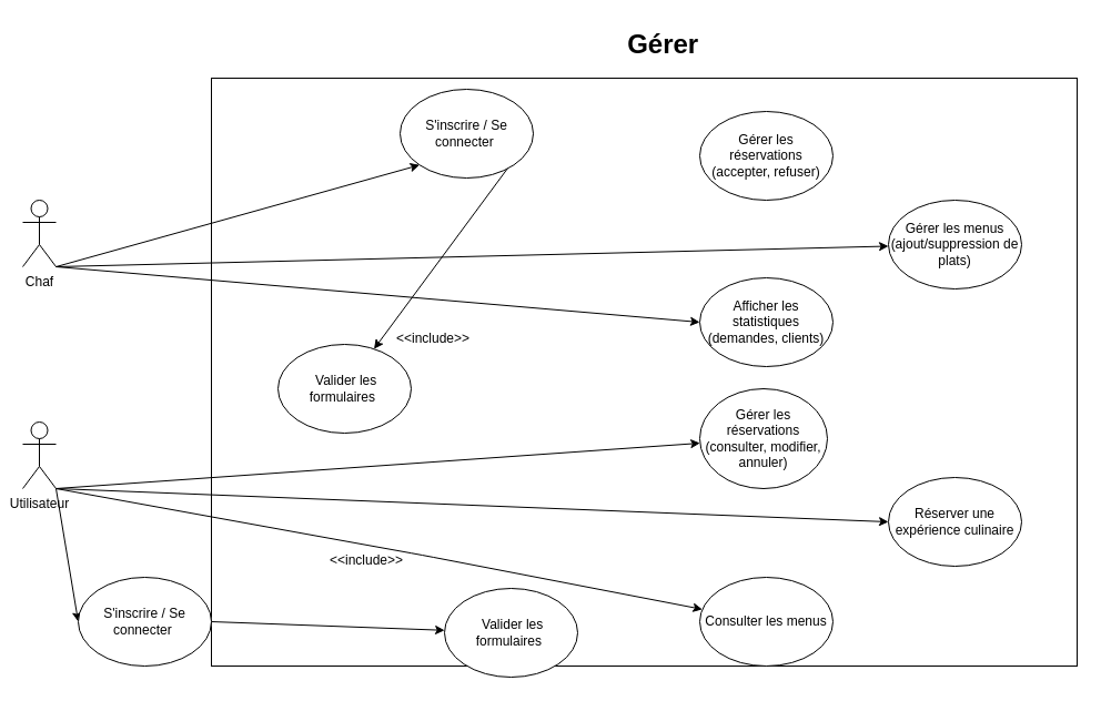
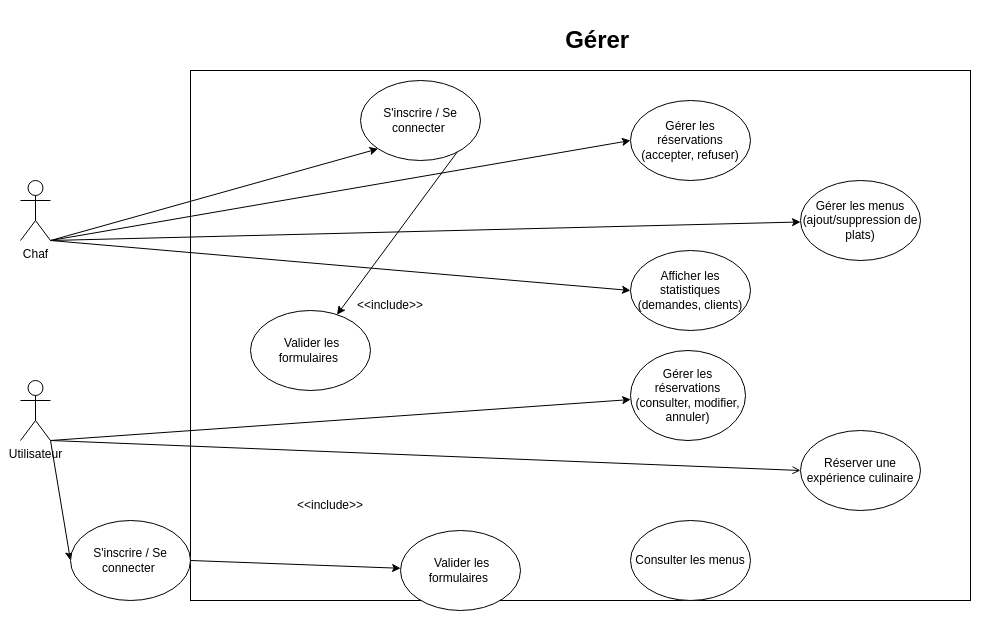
  <mxCell id="0" />
  <mxCell id="1" parent="0" />
  <mxCell id="2" value="Chaf" style="shape=umlActor;verticalLabelPosition=bottom;verticalAlign=top;html=1;outlineConnect=0;" vertex="1" parent="1"><mxGeometry x="20" y="180" width="30" height="60" as="geometry" /></mxCell>
  <mxCell id="3" style="edgeStyle=none;html=1;exitX=1;exitY=1;exitDx=0;exitDy=0;exitPerimeter=0;entryX=0;entryY=0.5;entryDx=0;entryDy=0;" edge="1" parent="1" source="4" target="22"><mxGeometry relative="1" as="geometry" /></mxCell>
  <mxCell id="4" value="&amp;nbsp;Utilisateur&amp;nbsp;" style="shape=umlActor;verticalLabelPosition=bottom;verticalAlign=top;html=1;outlineConnect=0;" vertex="1" parent="1"><mxGeometry x="20" y="380" width="30" height="60" as="geometry" /></mxCell>
  <mxCell id="5" value="" style="rounded=0;whiteSpace=wrap;html=1;" vertex="1" parent="1"><mxGeometry y="70" width="780" height="530" as="geometry" x="190" /></mxCell>
  <mxCell id="6" value="Gérer&amp;nbsp;" style="text;strokeColor=none;fillColor=none;html=1;fontSize=24;fontStyle=1;verticalAlign=middle;align=center;" vertex="1" parent="1"><mxGeometry x="550" y="20" width="100" height="40" as="geometry" /></mxCell>
  <mxCell id="7" value="Gérer les réservations (accepter, refuser)" style="ellipse;whiteSpace=wrap;html=1;" vertex="1" parent="1"><mxGeometry x="630" y="100" width="120" height="80" as="geometry" /></mxCell>
  <mxCell id="8" value="Gérer les menus (ajout/suppression de plats)" style="ellipse;whiteSpace=wrap;html=1;" vertex="1" parent="1"><mxGeometry x="800" y="180" width="120" height="80" as="geometry" /></mxCell>
  <mxCell id="9" value="Afficher les statistiques (demandes, clients)" style="ellipse;whiteSpace=wrap;html=1;" vertex="1" parent="1"><mxGeometry x="630" y="250" width="120" height="80" as="geometry" /></mxCell>
  <mxCell id="10" value="Consulter les menus" style="ellipse;whiteSpace=wrap;html=1;" vertex="1" parent="1"><mxGeometry x="630" y="520" width="120" height="80" as="geometry" /></mxCell>
  <mxCell id="11" value="Réserver une expérience culinaire" style="ellipse;whiteSpace=wrap;html=1;" vertex="1" parent="1"><mxGeometry x="800" y="430" width="120" height="80" as="geometry" /></mxCell>
  <mxCell id="12" value="Gérer les réservations (consulter, modifier, annuler)" style="ellipse;whiteSpace=wrap;html=1;" vertex="1" parent="1"><mxGeometry x="630" y="350" width="115" height="90" as="geometry" /></mxCell>
+ <mxCell id="13" style="edgeStyle=none;html=1;exitX=1;exitY=1;exitDx=0;exitDy=0;entryX=0;entryY=0.5;entryDx=0;entryDy=0;exitPerimeter=0;" edge="1" parent="1" source="2" target="7"><mxGeometry relative="1" as="geometry" /></mxCell>
  <mxCell id="14" style="edgeStyle=none;html=1;exitX=1;exitY=1;exitDx=0;exitDy=0;exitPerimeter=0;" edge="1" parent="1" source="2" target="8"><mxGeometry relative="1" as="geometry" /></mxCell>
  <mxCell id="15" style="edgeStyle=none;html=1;exitX=1;exitY=1;exitDx=0;exitDy=0;entryX=0;entryY=0.5;entryDx=0;entryDy=0;exitPerimeter=0;" edge="1" parent="1" source="2" target="9"><mxGeometry relative="1" as="geometry" /></mxCell>
  <mxCell id="16" style="edgeStyle=none;html=1;exitX=1;exitY=1;exitDx=0;exitDy=0;entryX=0;entryY=1;entryDx=0;entryDy=0;exitPerimeter=0;" edge="1" parent="1" source="2" target="20"><mxGeometry relative="1" as="geometry" /></mxCell>
  <mxCell id="17" value="&amp;nbsp;Valider les formulaires&amp;nbsp;" style="ellipse;whiteSpace=wrap;html=1;" vertex="1" parent="1"><mxGeometry x="250" y="310" width="120" height="80" as="geometry" /></mxCell>
  <mxCell id="18" value="&amp;lt;&amp;lt;include&amp;gt;&amp;gt;" style="text;html=1;strokeColor=none;fillColor=none;align=center;verticalAlign=middle;whiteSpace=wrap;rounded=0;rotation=0;" vertex="1" parent="1"><mxGeometry x="360" y="290" width="60" height="30" as="geometry" /></mxCell>
  <mxCell id="19" style="edgeStyle=none;html=1;exitX=1;exitY=0.5;exitDx=0;exitDy=0;" edge="1" parent="1" source="20" target="17"><mxGeometry relative="1" as="geometry" /></mxCell>
  <mxCell id="20" value="S'inscrire / Se connecter&amp;nbsp;" style="ellipse;whiteSpace=wrap;html=1;" vertex="1" parent="1"><mxGeometry x="360" y="80" width="120" height="80" as="geometry" /></mxCell>
  <mxCell id="21" style="edgeStyle=none;html=1;exitX=1;exitY=0.5;exitDx=0;exitDy=0;" edge="1" parent="1" source="22" target="26"><mxGeometry relative="1" as="geometry" /></mxCell>
  <mxCell id="22" value="S'inscrire / Se connecter&amp;nbsp;" style="ellipse;whiteSpace=wrap;html=1;" vertex="1" parent="1"><mxGeometry x="70" y="520" width="120" height="80" as="geometry" /></mxCell>
  <mxCell id="23" style="edgeStyle=none;html=1;exitX=1;exitY=1;exitDx=0;exitDy=0;exitPerimeter=0;" edge="1" parent="1" source="4" target="12"><mxGeometry relative="1" as="geometry" /></mxCell>
- <mxCell id="24" style="edgeStyle=none;html=1;exitX=1;exitY=1;exitDx=0;exitDy=0;entryX=0;entryY=0.5;entryDx=0;entryDy=0;exitPerimeter=0;" edge="1" parent="1" source="4" target="11"><mxGeometry relative="1" as="geometry" /></mxCell>
- <mxCell id="25" style="edgeStyle=none;html=1;exitX=1;exitY=1;exitDx=0;exitDy=0;exitPerimeter=0;" edge="1" parent="1" source="4" target="10"><mxGeometry relative="1" as="geometry"><Array as="points"><mxPoint x="380" y="500" /></Array></mxGeometry></mxCell>
+ <mxCell id="24" style="edgeStyle=none;html=1;exitX=1;exitY=1;exitDx=0;exitDy=0;entryX=0;entryY=0.5;entryDx=0;entryDy=0;exitPerimeter=0;endArrow=open;" edge="1" parent="1" source="4" target="11"><mxGeometry relative="1" as="geometry" /></mxCell>
  <mxCell id="26" value="&amp;nbsp;Valider les formulaires&amp;nbsp;" style="ellipse;whiteSpace=wrap;html=1;" vertex="1" parent="1"><mxGeometry x="400" y="530" width="120" height="80" as="geometry" /></mxCell>
  <mxCell id="27" value="&amp;lt;&amp;lt;include&amp;gt;&amp;gt;" style="text;html=1;strokeColor=none;fillColor=none;align=center;verticalAlign=middle;whiteSpace=wrap;rounded=0;rotation=0;" vertex="1" parent="1"><mxGeometry x="300" y="490" width="60" height="30" as="geometry" /></mxCell>
